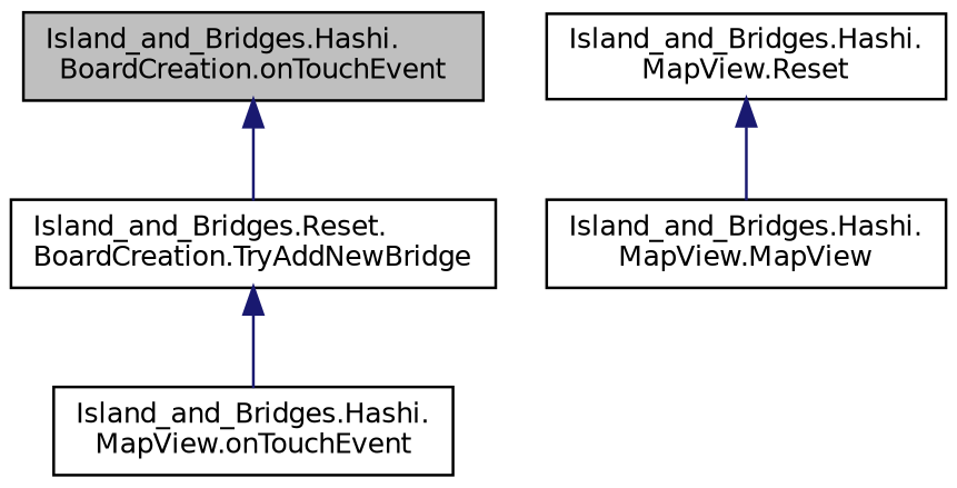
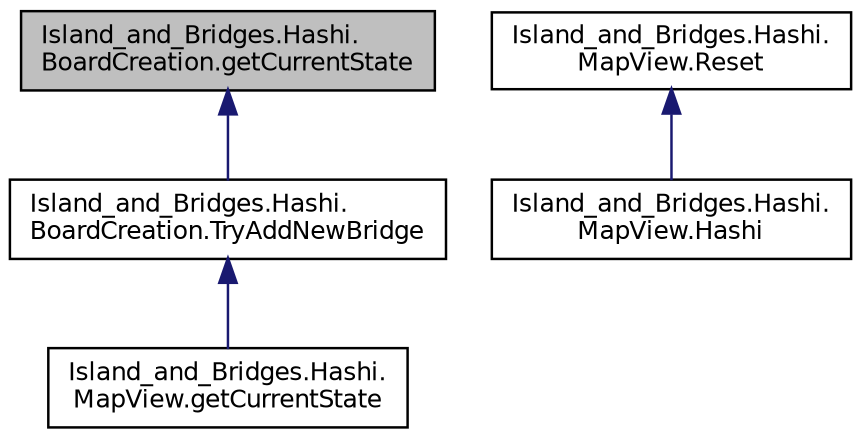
  digraph {
    rankdir=TB
    node [color=black fillcolor=white fontname=Helvetica fontsize=10 shape=record style=filled]
    edge [color=midnightblue dir=back fontname=Helvetica fontsize=10 labelfontname=Helvetica labelfontsize=10 style=solid]
-   n1 [fillcolor=grey75 fontcolor=black height=0.2 label="Island_and_Bridges.Hashi.\lBoardCreation.onTouchEvent" width=0.4]
-   n2 [height=0.2 label="Island_and_Bridges.Reset.\lBoardCreation.TryAddNewBridge" width=0.4]
-   n3 [height=0.2 label="Island_and_Bridges.Hashi.\lMapView.onTouchEvent" width=0.4]
+   n1 [fillcolor=grey75 fontcolor=black height=0.2 label="Island_and_Bridges.Hashi.\lBoardCreation.getCurrentState" width=0.4]
+   n2 [height=0.2 label="Island_and_Bridges.Hashi.\lBoardCreation.TryAddNewBridge" width=0.4]
+   n3 [height=0.2 label="Island_and_Bridges.Hashi.\lMapView.getCurrentState" width=0.4]
    n4 [height=0.2 label="Island_and_Bridges.Hashi.\lMapView.Reset" width=0.4]
-   n5 [height=0.2 label="Island_and_Bridges.Hashi.\lMapView.MapView" width=0.4]
+   n5 [height=0.2 label="Island_and_Bridges.Hashi.\lMapView.Hashi" width=0.4]
    n1 -> n2
    n2 -> n3
    n4 -> n5
  }
